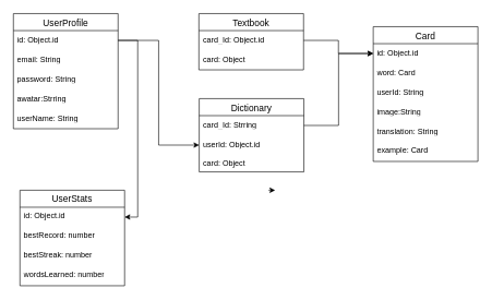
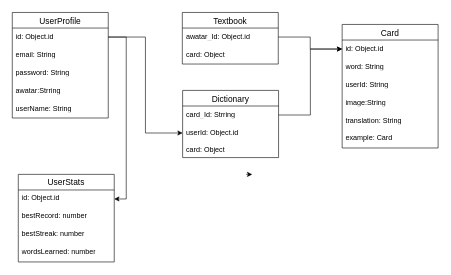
  <mxCell id="0" />
  <mxCell id="1" parent="0" />
  <mxCell id="2" value="Textbook" style="swimlane;fontStyle=0;childLayout=stackLayout;horizontal=1;startSize=26;horizontalStack=0;resizeParent=1;resizeParentMax=0;resizeLast=0;collapsible=1;marginBottom=0;align=center;fontSize=14;" parent="1" vertex="1"><mxGeometry x="303.5" y="20" width="160" height="86" as="geometry" /></mxCell>
- <mxCell id="3" value="card_Id: Object.id" style="text;strokeColor=none;fillColor=none;spacingLeft=4;spacingRight=4;overflow=hidden;rotatable=0;points=[[0,0.5],[1,0.5]];portConstraint=eastwest;fontSize=12;whiteSpace=wrap;html=1;" parent="2" vertex="1"><mxGeometry y="26" width="160" height="30" as="geometry" /></mxCell>
+ <mxCell id="3" value="awatar_Id: Object.id" style="text;strokeColor=none;fillColor=none;spacingLeft=4;spacingRight=4;overflow=hidden;rotatable=0;points=[[0,0.5],[1,0.5]];portConstraint=eastwest;fontSize=12;whiteSpace=wrap;html=1;" parent="2" vertex="1"><mxGeometry y="26" width="160" height="30" as="geometry" /></mxCell>
  <mxCell id="4" value="card: Object" style="text;strokeColor=none;fillColor=none;spacingLeft=4;spacingRight=4;overflow=hidden;rotatable=0;points=[[0,0.5],[1,0.5]];portConstraint=eastwest;fontSize=12;whiteSpace=wrap;html=1;" parent="2" vertex="1"><mxGeometry y="56" width="160" height="30" as="geometry" /></mxCell>
  <mxCell id="5" value="UserProfile" style="swimlane;fontStyle=0;childLayout=stackLayout;horizontal=1;startSize=26;horizontalStack=0;resizeParent=1;resizeParentMax=0;resizeLast=0;collapsible=1;marginBottom=0;align=center;fontSize=14;" parent="1" vertex="1"><mxGeometry x="20" y="20" width="160" height="176" as="geometry" /></mxCell>
  <mxCell id="6" value="id: Object.id" style="text;strokeColor=none;fillColor=none;spacingLeft=4;spacingRight=4;overflow=hidden;rotatable=0;points=[[0,0.5],[1,0.5]];portConstraint=eastwest;fontSize=12;whiteSpace=wrap;html=1;" parent="5" vertex="1"><mxGeometry y="26" width="160" height="30" as="geometry" /></mxCell>
  <mxCell id="7" value="email: String" style="text;strokeColor=none;fillColor=none;spacingLeft=4;spacingRight=4;overflow=hidden;rotatable=0;points=[[0,0.5],[1,0.5]];portConstraint=eastwest;fontSize=12;whiteSpace=wrap;html=1;" parent="5" vertex="1"><mxGeometry y="56" width="160" height="30" as="geometry" /></mxCell>
  <mxCell id="8" value="password: String" style="text;strokeColor=none;fillColor=none;spacingLeft=4;spacingRight=4;overflow=hidden;rotatable=0;points=[[0,0.5],[1,0.5]];portConstraint=eastwest;fontSize=12;whiteSpace=wrap;html=1;" parent="5" vertex="1"><mxGeometry y="86" width="160" height="30" as="geometry" /></mxCell>
  <mxCell id="9" value="awatar:Strring&lt;br&gt;" style="text;strokeColor=none;fillColor=none;spacingLeft=4;spacingRight=4;overflow=hidden;rotatable=0;points=[[0,0.5],[1,0.5]];portConstraint=eastwest;fontSize=12;whiteSpace=wrap;html=1;" parent="5" vertex="1"><mxGeometry y="116" width="160" height="30" as="geometry" /></mxCell>
  <mxCell id="10" value="userName: String" style="text;strokeColor=none;fillColor=none;spacingLeft=4;spacingRight=4;overflow=hidden;rotatable=0;points=[[0,0.5],[1,0.5]];portConstraint=eastwest;fontSize=12;whiteSpace=wrap;html=1;" parent="5" vertex="1"><mxGeometry y="146" width="160" height="30" as="geometry" /></mxCell>
  <mxCell id="11" value="Card" style="swimlane;fontStyle=0;childLayout=stackLayout;horizontal=1;startSize=26;horizontalStack=0;resizeParent=1;resizeParentMax=0;resizeLast=0;collapsible=1;marginBottom=0;align=center;fontSize=14;" parent="1" vertex="1"><mxGeometry x="570" y="40" width="160" height="206" as="geometry" /></mxCell>
  <mxCell id="12" value="id: Object.id" style="text;strokeColor=none;fillColor=none;spacingLeft=4;spacingRight=4;overflow=hidden;rotatable=0;points=[[0,0.5],[1,0.5]];portConstraint=eastwest;fontSize=12;whiteSpace=wrap;html=1;" parent="11" vertex="1"><mxGeometry y="26" width="160" height="30" as="geometry" /></mxCell>
- <mxCell id="13" value="word: Card" style="text;strokeColor=none;fillColor=none;spacingLeft=4;spacingRight=4;overflow=hidden;rotatable=0;points=[[0,0.5],[1,0.5]];portConstraint=eastwest;fontSize=12;whiteSpace=wrap;html=1;" parent="11" vertex="1"><mxGeometry y="56" width="160" height="30" as="geometry" /></mxCell>
+ <mxCell id="13" value="word: String" style="text;strokeColor=none;fillColor=none;spacingLeft=4;spacingRight=4;overflow=hidden;rotatable=0;points=[[0,0.5],[1,0.5]];portConstraint=eastwest;fontSize=12;whiteSpace=wrap;html=1;" parent="11" vertex="1"><mxGeometry y="56" width="160" height="30" as="geometry" /></mxCell>
  <mxCell id="14" value="userId: String" style="text;strokeColor=none;fillColor=none;spacingLeft=4;spacingRight=4;overflow=hidden;rotatable=0;points=[[0,0.5],[1,0.5]];portConstraint=eastwest;fontSize=12;whiteSpace=wrap;html=1;" parent="11" vertex="1"><mxGeometry y="86" width="160" height="30" as="geometry" /></mxCell>
  <mxCell id="15" value="image:String" style="text;strokeColor=none;fillColor=none;spacingLeft=4;spacingRight=4;overflow=hidden;rotatable=0;points=[[0,0.5],[1,0.5]];portConstraint=eastwest;fontSize=12;whiteSpace=wrap;html=1;" parent="11" vertex="1"><mxGeometry y="116" width="160" height="30" as="geometry" /></mxCell>
  <mxCell id="16" value="translation: String" style="text;strokeColor=none;fillColor=none;spacingLeft=4;spacingRight=4;overflow=hidden;rotatable=0;points=[[0,0.5],[1,0.5]];portConstraint=eastwest;fontSize=12;whiteSpace=wrap;html=1;" parent="11" vertex="1"><mxGeometry y="146" width="160" height="30" as="geometry" /></mxCell>
  <mxCell id="17" value="example: Card" style="text;strokeColor=none;fillColor=none;spacingLeft=4;spacingRight=4;overflow=hidden;rotatable=0;points=[[0,0.5],[1,0.5]];portConstraint=eastwest;fontSize=12;whiteSpace=wrap;html=1;" parent="11" vertex="1"><mxGeometry y="176" width="160" height="30" as="geometry" /></mxCell>
  <mxCell id="18" value="Dictionary" style="swimlane;fontStyle=0;childLayout=stackLayout;horizontal=1;startSize=26;horizontalStack=0;resizeParent=1;resizeParentMax=0;resizeLast=0;collapsible=1;marginBottom=0;align=center;fontSize=14;" parent="1" vertex="1"><mxGeometry x="304" y="150" width="160" height="112" as="geometry" /></mxCell>
  <mxCell id="19" value="card_Id: Strring" style="text;strokeColor=none;fillColor=none;spacingLeft=4;spacingRight=4;overflow=hidden;rotatable=0;points=[[0,0.5],[1,0.5]];portConstraint=eastwest;fontSize=12;whiteSpace=wrap;html=1;" parent="18" vertex="1"><mxGeometry y="26" width="160" height="30" as="geometry" /></mxCell>
  <mxCell id="20" value="userId: Object.id" style="text;strokeColor=none;fillColor=none;spacingLeft=4;spacingRight=4;overflow=hidden;rotatable=0;points=[[0,0.5],[1,0.5]];portConstraint=eastwest;fontSize=12;whiteSpace=wrap;html=1;" parent="18" vertex="1"><mxGeometry y="56" width="160" height="30" as="geometry" /></mxCell>
  <mxCell id="21" value="card: Object" style="text;strokeColor=none;fillColor=none;spacingLeft=4;spacingRight=4;overflow=hidden;rotatable=0;points=[[0,0.5],[1,0.5]];portConstraint=eastwest;fontSize=12;whiteSpace=wrap;html=1;" parent="18" vertex="1"><mxGeometry y="86" width="160" height="26" as="geometry" /></mxCell>
  <mxCell id="22" style="edgeStyle=orthogonalEdgeStyle;rounded=0;orthogonalLoop=1;jettySize=auto;html=1;entryX=0;entryY=0.5;entryDx=0;entryDy=0;" parent="1" source="19" target="12" edge="1"><mxGeometry relative="1" as="geometry" /></mxCell>
  <mxCell id="23" style="edgeStyle=orthogonalEdgeStyle;rounded=0;orthogonalLoop=1;jettySize=auto;html=1;entryX=0;entryY=0.5;entryDx=0;entryDy=0;" parent="1" source="3" target="12" edge="1"><mxGeometry relative="1" as="geometry" /></mxCell>
  <mxCell id="24" style="edgeStyle=orthogonalEdgeStyle;rounded=0;orthogonalLoop=1;jettySize=auto;html=1;exitX=1;exitY=0.5;exitDx=0;exitDy=0;entryX=0;entryY=0.5;entryDx=0;entryDy=0;" parent="1" source="6" target="20" edge="1"><mxGeometry relative="1" as="geometry" /></mxCell>
  <mxCell id="25" value="UserStats" style="swimlane;fontStyle=0;childLayout=stackLayout;horizontal=1;startSize=26;horizontalStack=0;resizeParent=1;resizeParentMax=0;resizeLast=0;collapsible=1;marginBottom=0;align=center;fontSize=14;" parent="1" vertex="1"><mxGeometry x="30" y="290" width="160" height="146" as="geometry" /></mxCell>
  <mxCell id="26" value="id: Object.id" style="text;strokeColor=none;fillColor=none;spacingLeft=4;spacingRight=4;overflow=hidden;rotatable=0;points=[[0,0.5],[1,0.5]];portConstraint=eastwest;fontSize=12;whiteSpace=wrap;html=1;" parent="25" vertex="1"><mxGeometry y="26" width="160" height="30" as="geometry" /></mxCell>
  <mxCell id="27" value="bestRecord: number" style="text;strokeColor=none;fillColor=none;spacingLeft=4;spacingRight=4;overflow=hidden;rotatable=0;points=[[0,0.5],[1,0.5]];portConstraint=eastwest;fontSize=12;whiteSpace=wrap;html=1;" parent="25" vertex="1"><mxGeometry y="56" width="160" height="30" as="geometry" /></mxCell>
  <mxCell id="28" value="bestStreak: number" style="text;strokeColor=none;fillColor=none;spacingLeft=4;spacingRight=4;overflow=hidden;rotatable=0;points=[[0,0.5],[1,0.5]];portConstraint=eastwest;fontSize=12;whiteSpace=wrap;html=1;" parent="25" vertex="1"><mxGeometry y="86" width="160" height="30" as="geometry" /></mxCell>
  <mxCell id="29" value="wordsLearned: number" style="text;strokeColor=none;fillColor=none;spacingLeft=4;spacingRight=4;overflow=hidden;rotatable=0;points=[[0,0.5],[1,0.5]];portConstraint=eastwest;fontSize=12;whiteSpace=wrap;html=1;" parent="25" vertex="1"><mxGeometry y="116" width="160" height="30" as="geometry" /></mxCell>
  <mxCell id="30" style="edgeStyle=orthogonalEdgeStyle;rounded=0;orthogonalLoop=1;jettySize=auto;html=1;entryX=1;entryY=0.5;entryDx=0;entryDy=0;" parent="1" source="6" target="26" edge="1"><mxGeometry relative="1" as="geometry" /></mxCell>
  <mxCell id="31" style="edgeStyle=orthogonalEdgeStyle;rounded=0;orthogonalLoop=1;jettySize=auto;html=1;exitX=0.75;exitY=0;exitDx=0;exitDy=0;entryX=0.813;entryY=0;entryDx=0;entryDy=0;entryPerimeter=0;" parent="1" edge="1"><mxGeometry relative="1" as="geometry"><mxPoint x="410" y="290" as="sourcePoint" /><mxPoint x="420.08" y="290" as="targetPoint" /></mxGeometry></mxCell>
